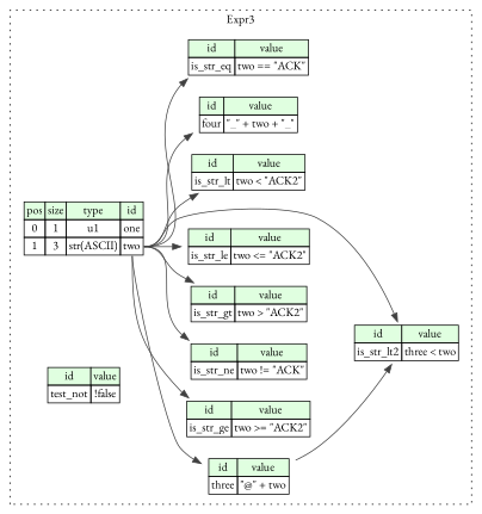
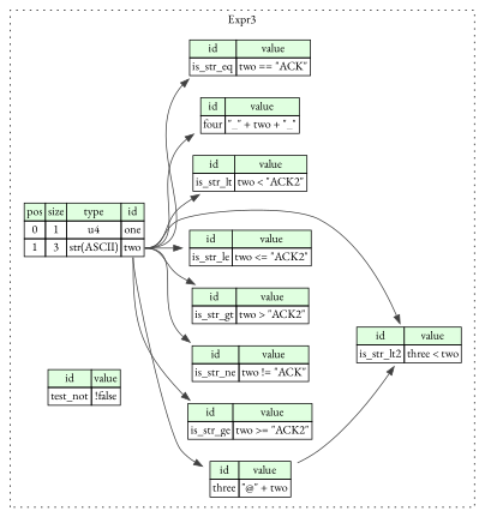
  digraph {
    rankdir=LR
    fontname="EB Garamond"
    node [shape=plaintext fontname="EB Garamond"]
    edge [color="#404040" tailport=two_type fontname="EB Garamond"]
-   n1 [label=<<TABLE BORDER="0" CELLBORDER="1" CELLSPACING="0"> 			<TR><TD BGCOLOR="#E0FFE0">pos</TD><TD BGCOLOR="#E0FFE0">size</TD><TD BGCOLOR="#E0FFE0">type</TD><TD BGCOLOR="#E0FFE0">id</TD></TR> 			<TR><TD PORT="one_pos">0</TD><TD PORT="one_size">1</TD><TD>u1</TD><TD PORT="one_type">one</TD></TR> 			<TR><TD PORT="two_pos">1</TD><TD PORT="two_size">3</TD><TD>str(ASCII)</TD><TD PORT="two_type">two</TD></TR> 		</TABLE>>]
+   n1 [label=<<TABLE BORDER="0" CELLBORDER="1" CELLSPACING="0"> 			<TR><TD BGCOLOR="#E0FFE0">pos</TD><TD BGCOLOR="#E0FFE0">size</TD><TD BGCOLOR="#E0FFE0">type</TD><TD BGCOLOR="#E0FFE0">id</TD></TR> 			<TR><TD PORT="one_pos">0</TD><TD PORT="one_size">1</TD><TD>u4</TD><TD PORT="one_type">one</TD></TR> 			<TR><TD PORT="two_pos">1</TD><TD PORT="two_size">3</TD><TD>str(ASCII)</TD><TD PORT="two_type">two</TD></TR> 		</TABLE>>]
    n2 [label=<<TABLE BORDER="0" CELLBORDER="1" CELLSPACING="0"> 			<TR><TD BGCOLOR="#E0FFE0">id</TD><TD BGCOLOR="#E0FFE0">value</TD></TR> 			<TR><TD>three</TD><TD>&quot;@&quot; + two</TD></TR> 		</TABLE>>]
    n3 [label=<<TABLE BORDER="0" CELLBORDER="1" CELLSPACING="0"> 			<TR><TD BGCOLOR="#E0FFE0">id</TD><TD BGCOLOR="#E0FFE0">value</TD></TR> 			<TR><TD>is_str_ge</TD><TD>two &gt;= &quot;ACK2&quot;</TD></TR> 		</TABLE>>]
    n4 [label=<<TABLE BORDER="0" CELLBORDER="1" CELLSPACING="0"> 			<TR><TD BGCOLOR="#E0FFE0">id</TD><TD BGCOLOR="#E0FFE0">value</TD></TR> 			<TR><TD>is_str_ne</TD><TD>two != &quot;ACK&quot;</TD></TR> 		</TABLE>>]
    n5 [label=<<TABLE BORDER="0" CELLBORDER="1" CELLSPACING="0"> 			<TR><TD BGCOLOR="#E0FFE0">id</TD><TD BGCOLOR="#E0FFE0">value</TD></TR> 			<TR><TD>is_str_gt</TD><TD>two &gt; &quot;ACK2&quot;</TD></TR> 		</TABLE>>]
    n6 [label=<<TABLE BORDER="0" CELLBORDER="1" CELLSPACING="0"> 			<TR><TD BGCOLOR="#E0FFE0">id</TD><TD BGCOLOR="#E0FFE0">value</TD></TR> 			<TR><TD>is_str_le</TD><TD>two &lt;= &quot;ACK2&quot;</TD></TR> 		</TABLE>>]
    n7 [label=<<TABLE BORDER="0" CELLBORDER="1" CELLSPACING="0"> 			<TR><TD BGCOLOR="#E0FFE0">id</TD><TD BGCOLOR="#E0FFE0">value</TD></TR> 			<TR><TD>is_str_lt2</TD><TD>three &lt; two</TD></TR> 		</TABLE>>]
    n8 [label=<<TABLE BORDER="0" CELLBORDER="1" CELLSPACING="0"> 			<TR><TD BGCOLOR="#E0FFE0">id</TD><TD BGCOLOR="#E0FFE0">value</TD></TR> 			<TR><TD>test_not</TD><TD>!false</TD></TR> 		</TABLE>>]
    n9 [label=<<TABLE BORDER="0" CELLBORDER="1" CELLSPACING="0"> 			<TR><TD BGCOLOR="#E0FFE0">id</TD><TD BGCOLOR="#E0FFE0">value</TD></TR> 			<TR><TD>is_str_lt</TD><TD>two &lt; &quot;ACK2&quot;</TD></TR> 		</TABLE>>]
    n10 [label=<<TABLE BORDER="0" CELLBORDER="1" CELLSPACING="0"> 			<TR><TD BGCOLOR="#E0FFE0">id</TD><TD BGCOLOR="#E0FFE0">value</TD></TR> 			<TR><TD>four</TD><TD>&quot;_&quot; + two + &quot;_&quot;</TD></TR> 		</TABLE>>]
    n11 [label=<<TABLE BORDER="0" CELLBORDER="1" CELLSPACING="0"> 			<TR><TD BGCOLOR="#E0FFE0">id</TD><TD BGCOLOR="#E0FFE0">value</TD></TR> 			<TR><TD>is_str_eq</TD><TD>two == &quot;ACK&quot;</TD></TR> 		</TABLE>>]
    subgraph cluster_1 {
      label=Expr3
      style=dotted
      n1
      n2
      n3
      n4
      n5
      n6
      n7
      n8
      n9
      n10
      n11
    }
    n1 -> n2
    n1 -> n3
    n1 -> n4
    n1 -> n5
    n1 -> n6
    n1 -> n7
    n1 -> n9
    n1 -> n10
    n1 -> n11
    n2 -> n7 [tailport=three_type]
  }
